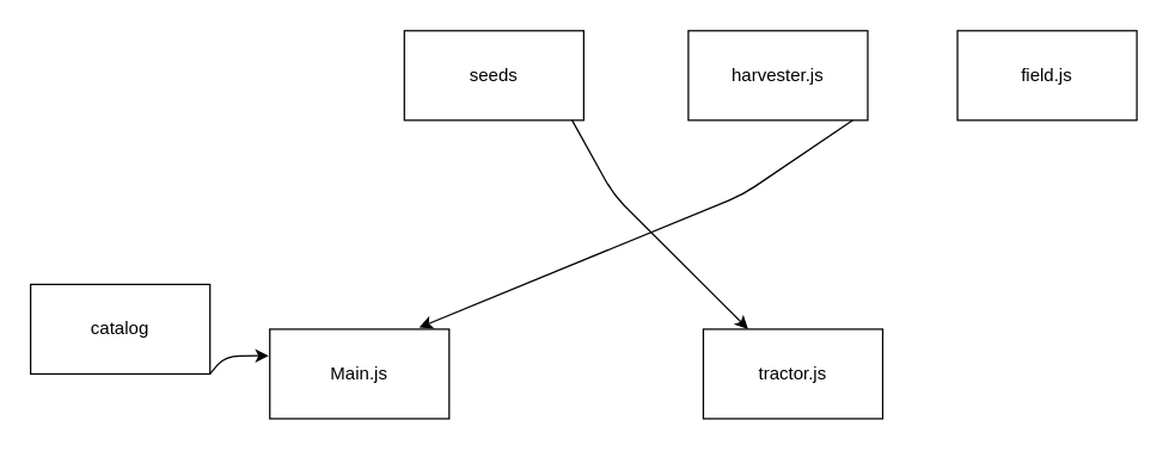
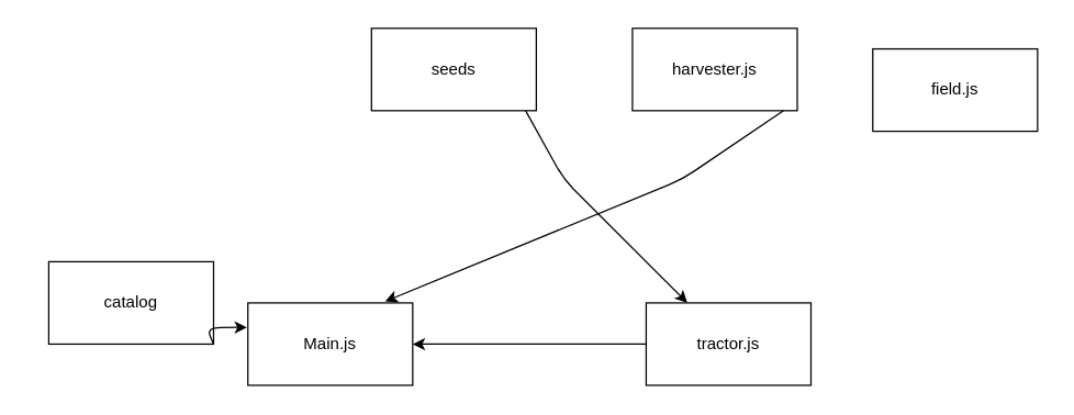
  <mxCell id="0" />
  <mxCell id="1" parent="0" />
  <mxCell id="2" value="tractor.js" style="rounded=0;whiteSpace=wrap;html=1;" vertex="1" parent="1"><mxGeometry x="470" y="220" width="120" height="60" as="geometry" /></mxCell>
  <mxCell id="3" value="Main.js" style="whiteSpace=wrap;html=1;" vertex="1" parent="1"><mxGeometry x="180" y="220" width="120" height="60" as="geometry" /></mxCell>
  <mxCell id="4" value="seeds" style="whiteSpace=wrap;html=1;" vertex="1" parent="1"><mxGeometry x="270" y="20" width="120" height="60" as="geometry" /></mxCell>
  <mxCell id="5" value="harvester.js" style="whiteSpace=wrap;html=1;" vertex="1" parent="1"><mxGeometry x="460" y="20" width="120" height="60" as="geometry" /></mxCell>
  <mxCell id="6" value="" style="endArrow=classic;html=1;entryX=0.833;entryY=-0.019;entryDx=0;entryDy=0;entryPerimeter=0;" edge="1" parent="1" target="3"><mxGeometry width="50" height="50" relative="1" as="geometry"><mxPoint x="570" y="80" as="sourcePoint" /><mxPoint x="483.88" y="210" as="targetPoint" /><Array as="points"><mxPoint x="496.12" y="130" /></Array></mxGeometry></mxCell>
- <mxCell id="8" value="field.js" style="whiteSpace=wrap;html=1;" vertex="1" parent="1"><mxGeometry x="640" y="20" width="120" height="60" as="geometry" /></mxCell>
+ <mxCell id="7" value="" style="endArrow=classic;html=1;entryX=1;entryY=0.5;entryDx=0;entryDy=0;exitX=0;exitY=0.5;exitDx=0;exitDy=0;" edge="1" parent="1" source="2" target="3"><mxGeometry width="50" height="50" relative="1" as="geometry"><mxPoint x="586.12" y="80" as="sourcePoint" /><mxPoint x="289.96" y="228.86" as="targetPoint" /><Array as="points" /></mxGeometry></mxCell>
+ <mxCell id="8" value="field.js" style="whiteSpace=wrap;html=1;" vertex="1" parent="1"><mxGeometry x="635" y="35" width="120" height="60" as="geometry" /></mxCell>
  <mxCell id="9" value="" style="endArrow=classic;html=1;" edge="1" parent="1" target="2"><mxGeometry width="50" height="50" relative="1" as="geometry"><mxPoint x="382.24" y="80" as="sourcePoint" /><mxPoint x="330" y="220" as="targetPoint" /><Array as="points"><mxPoint x="410" y="130" /></Array></mxGeometry></mxCell>
- <mxCell id="10" value="catalog" style="whiteSpace=wrap;html=1;" vertex="1" parent="1"><mxGeometry x="20" y="190" width="120" height="60" as="geometry" /></mxCell>
+ <mxCell id="10" value="catalog" style="whiteSpace=wrap;html=1;" vertex="1" parent="1"><mxGeometry x="35" y="190" width="120" height="60" as="geometry" /></mxCell>
  <mxCell id="11" value="" style="endArrow=classic;html=1;exitX=1;exitY=1;exitDx=0;exitDy=0;" edge="1" parent="1" source="10"><mxGeometry width="50" height="50" relative="1" as="geometry"><mxPoint x="100.69" y="100" as="sourcePoint" /><mxPoint x="179.31" y="237.78" as="targetPoint" /><Array as="points"><mxPoint x="150" y="238" /></Array></mxGeometry></mxCell>
